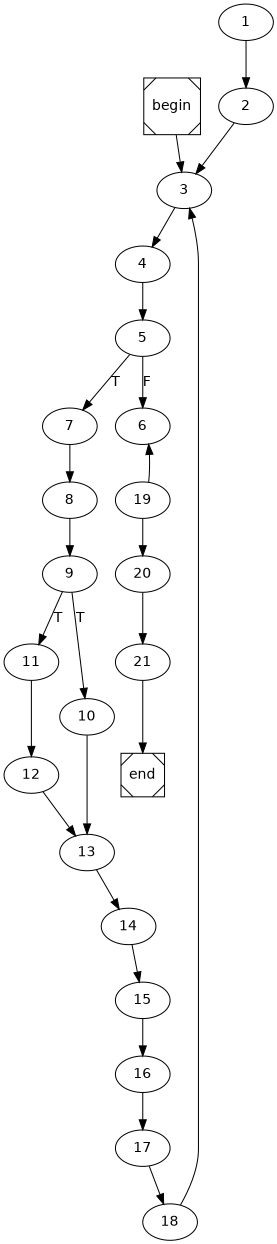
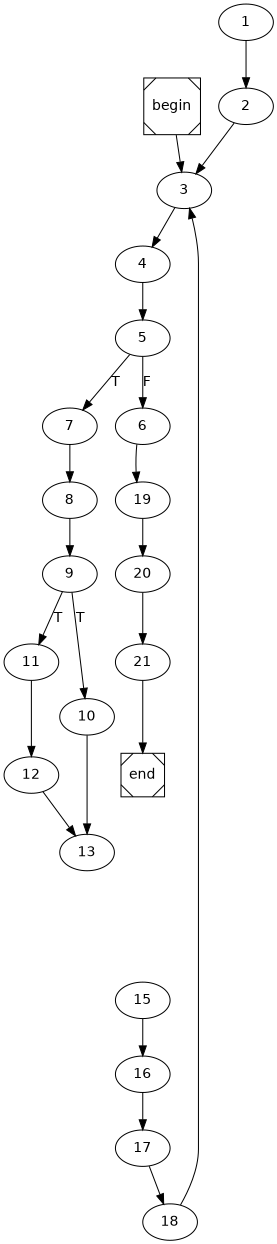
  digraph {
    fontname="DejaVu Sans"
    node [fontname="DejaVu Sans"]
    edge [fontname="DejaVu Sans"]
    begin [shape=Msquare]
    3
    1
    2
    end [shape=Msquare]
    4
    5
    7
    6
    8
    19
    9
    20
    21
    11
    10
    12
    13
-   14
    15
    16
    17
    18
    begin -> 3
    3 -> 4
    1 -> 2
    2 -> 3
    4 -> 5
    5 -> 7 [label=T]
    5 -> 6 [label=F]
    7 -> 8
-   19 -> 6
+   6 -> 19
    8 -> 9
    19 -> 20
    9 -> 11 [label=T]
    9 -> 10 [label=T]
    20 -> 21
    21 -> end
    11 -> 12
    10 -> 13
    12 -> 13
-   13 -> 14
-   14 -> 15
    15 -> 16
    16 -> 17
    17 -> 18
    18 -> 3
  }
